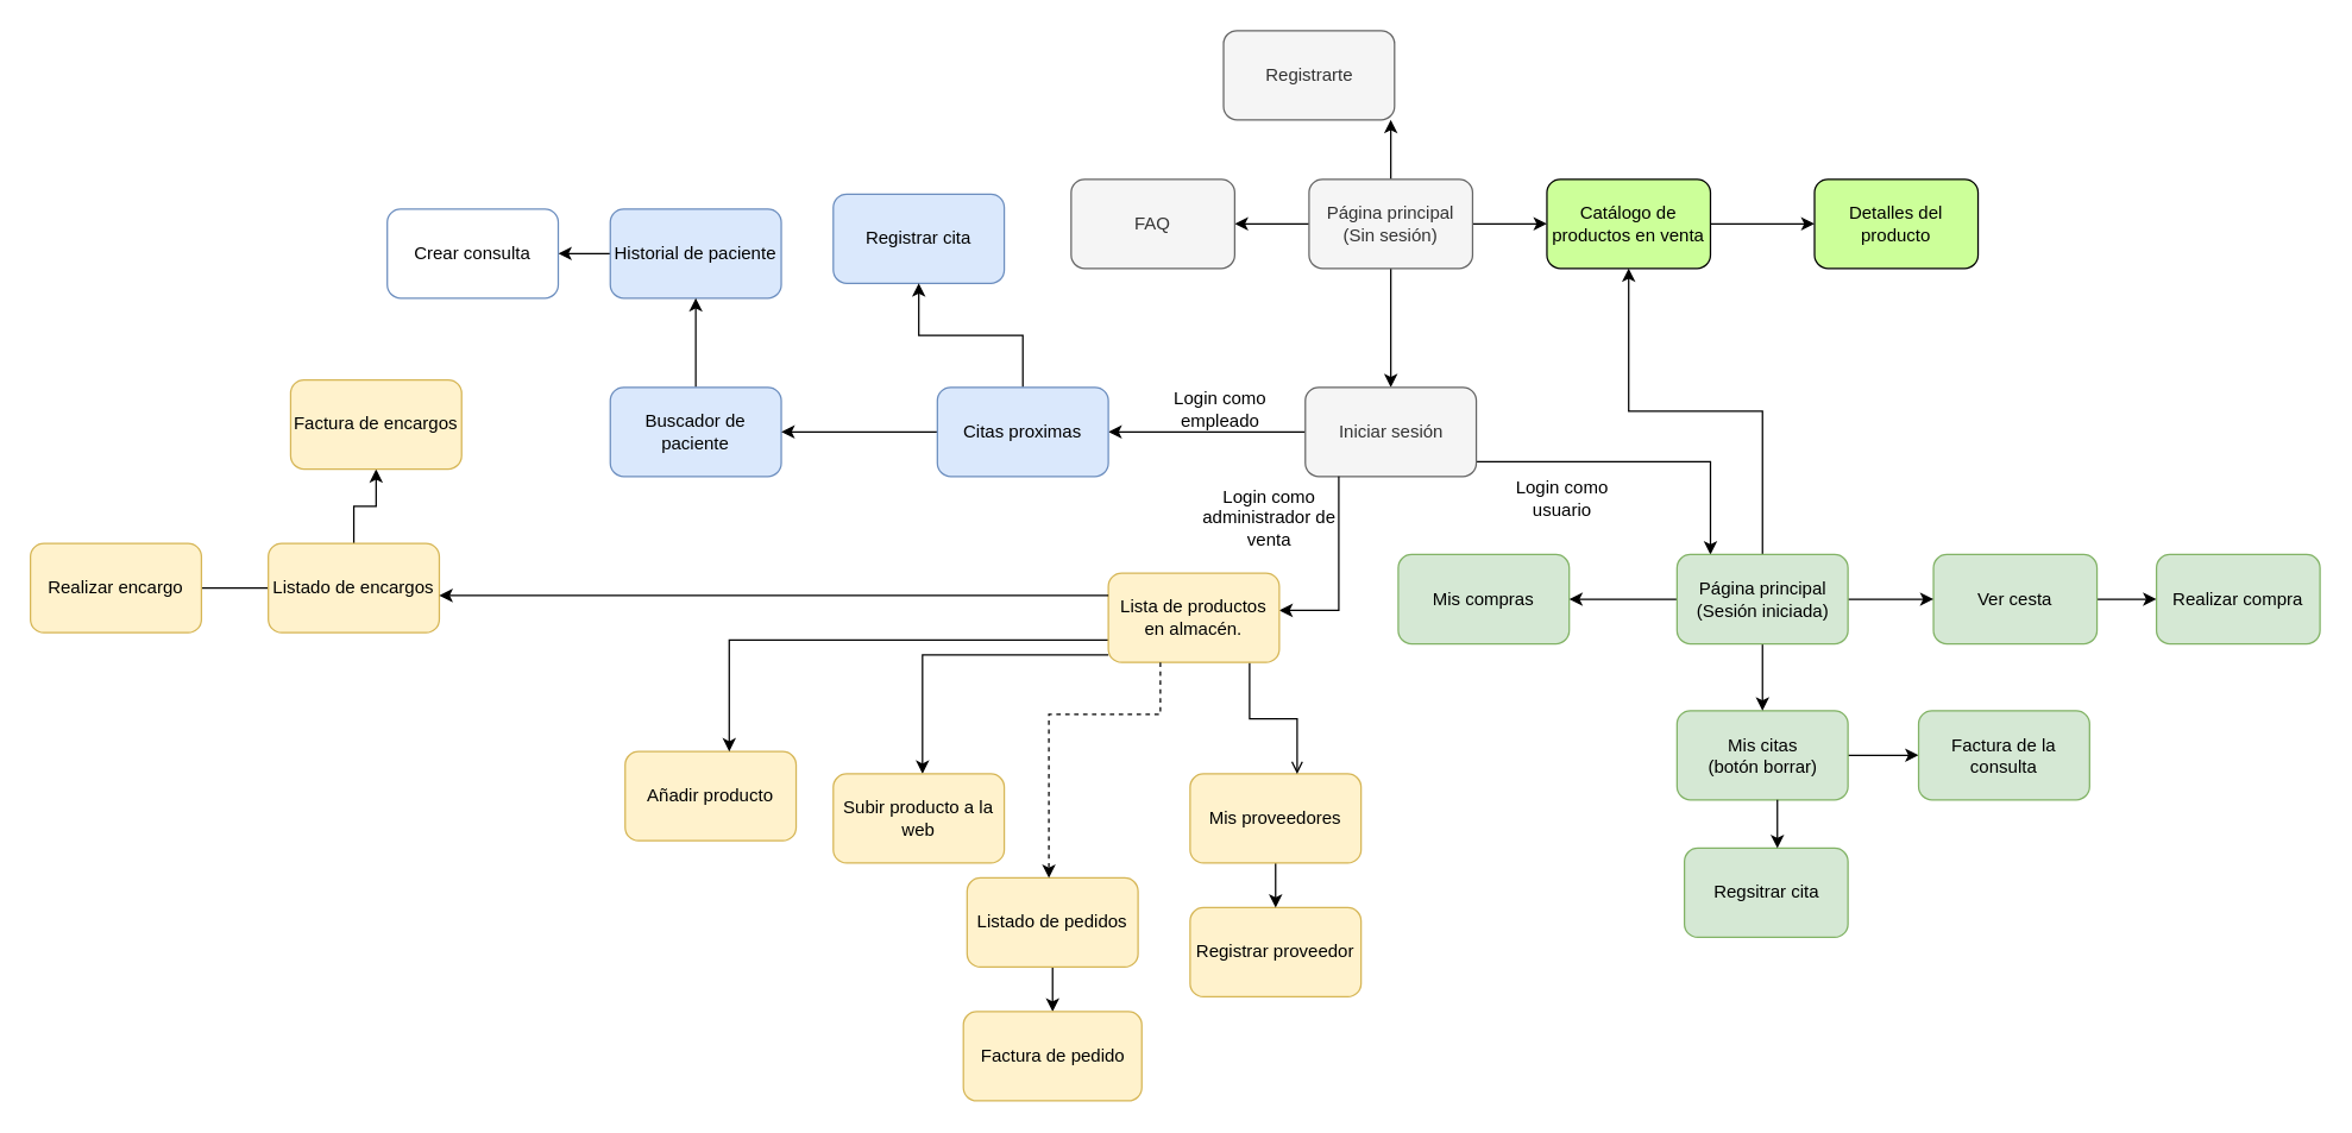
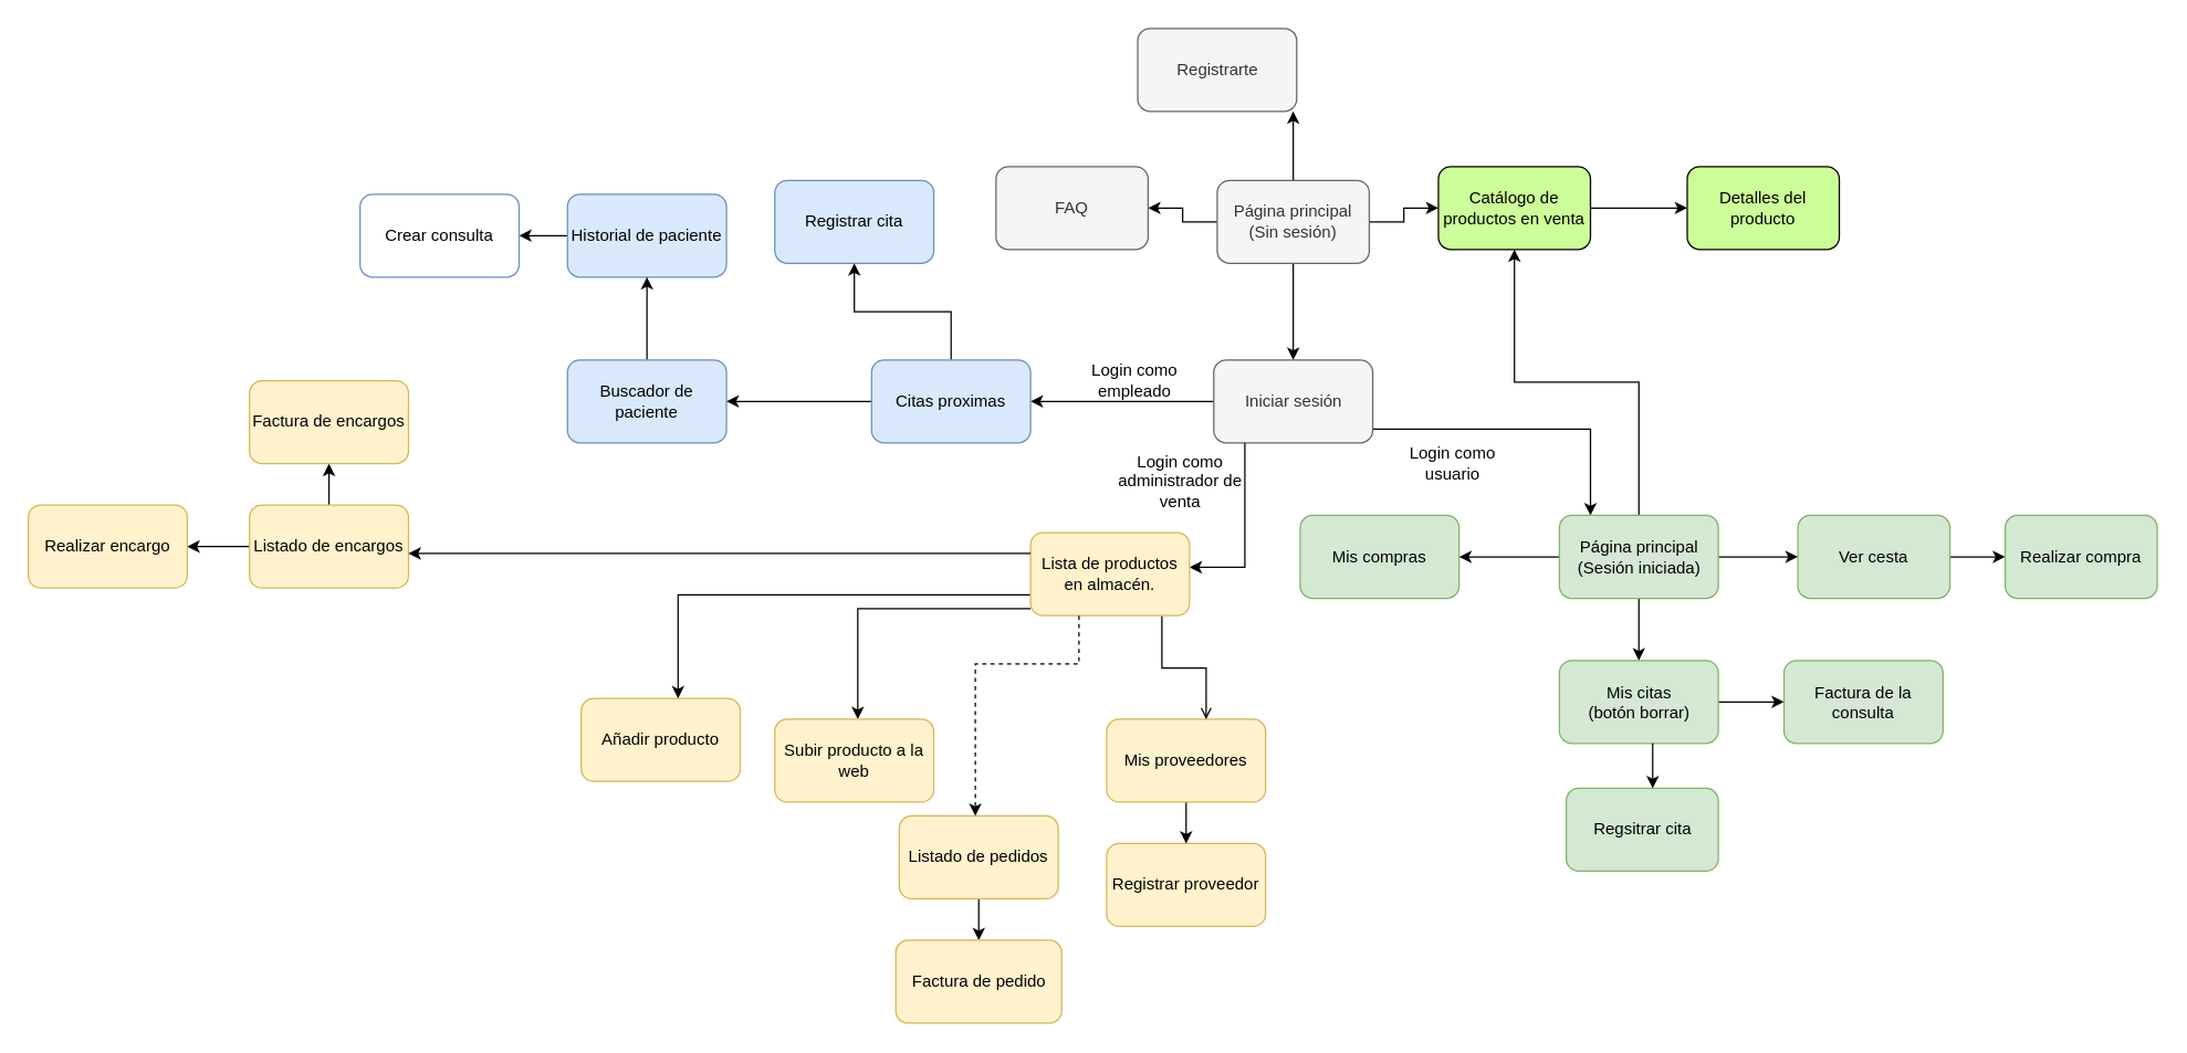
  <mxCell id="0" />
  <mxCell id="1" parent="0" />
  <mxCell id="2" value="" style="edgeStyle=orthogonalEdgeStyle;rounded=0;orthogonalLoop=1;jettySize=auto;html=1;" edge="1" parent="1" source="6" target="13"><mxGeometry relative="1" as="geometry"><mxPoint x="935" y="260" as="targetPoint" /><Array as="points"><mxPoint x="935" y="120" /><mxPoint x="935" y="120" /></Array></mxGeometry></mxCell>
  <mxCell id="3" value="" style="edgeStyle=orthogonalEdgeStyle;rounded=0;orthogonalLoop=1;jettySize=auto;html=1;" edge="1" parent="1" source="6" target="9"><mxGeometry relative="1" as="geometry"><mxPoint x="805" y="150" as="targetPoint" /></mxGeometry></mxCell>
  <mxCell id="4" value="" style="edgeStyle=orthogonalEdgeStyle;rounded=0;orthogonalLoop=1;jettySize=auto;html=1;" edge="1" parent="1" source="6" target="12"><mxGeometry relative="1" as="geometry" /></mxCell>
  <mxCell id="5" value="" style="edgeStyle=orthogonalEdgeStyle;rounded=0;orthogonalLoop=1;jettySize=auto;html=1;" edge="1" parent="1" source="6" target="8"><mxGeometry relative="1" as="geometry" /></mxCell>
- <mxCell id="6" value="Página principal&lt;br&gt;(Sin sesión)" style="rounded=1;whiteSpace=wrap;html=1;fillColor=#f5f5f5;strokeColor=#666666;fontColor=#333333;" vertex="1" parent="1"><mxGeometry x="880" y="120" width="110" height="60" as="geometry" /></mxCell>
+ <mxCell id="6" value="Página principal&lt;br&gt;(Sin sesión)" style="rounded=1;whiteSpace=wrap;html=1;fillColor=#f5f5f5;strokeColor=#666666;fontColor=#333333;" vertex="1" parent="1"><mxGeometry x="880" y="130" width="110" height="60" as="geometry" /></mxCell>
  <mxCell id="7" value="" style="edgeStyle=orthogonalEdgeStyle;rounded=0;orthogonalLoop=1;jettySize=auto;html=1;" edge="1" parent="1" source="8" target="41"><mxGeometry relative="1" as="geometry" /></mxCell>
  <mxCell id="8" value="Catálogo de productos en venta" style="rounded=1;whiteSpace=wrap;html=1;fillColor=#CCFF99;" vertex="1" parent="1"><mxGeometry x="1040" y="120" width="110" height="60" as="geometry" /></mxCell>
  <mxCell id="9" value="FAQ" style="rounded=1;whiteSpace=wrap;html=1;fillColor=#f5f5f5;strokeColor=#666666;fontColor=#333333;" vertex="1" parent="1"><mxGeometry x="720" y="120" width="110" height="60" as="geometry" /></mxCell>
  <mxCell id="10" value="" style="edgeStyle=orthogonalEdgeStyle;rounded=0;orthogonalLoop=1;jettySize=auto;html=1;entryX=1;entryY=0.5;entryDx=0;entryDy=0;" edge="1" parent="1" source="12" target="55"><mxGeometry relative="1" as="geometry"><mxPoint x="745" y="290" as="targetPoint" /></mxGeometry></mxCell>
  <mxCell id="11" value="" style="edgeStyle=orthogonalEdgeStyle;rounded=0;orthogonalLoop=1;jettySize=auto;html=1;" edge="1" parent="1" source="12" target="52"><mxGeometry relative="1" as="geometry"><mxPoint x="935" y="400" as="targetPoint" /><Array as="points"><mxPoint x="1150" y="310" /></Array></mxGeometry></mxCell>
  <mxCell id="12" value="Iniciar sesión" style="whiteSpace=wrap;html=1;rounded=1;fillColor=#f5f5f5;strokeColor=#666666;fontColor=#333333;" vertex="1" parent="1"><mxGeometry x="877.5" y="260" width="115" height="60" as="geometry" /></mxCell>
  <mxCell id="13" value="Registrarte" style="whiteSpace=wrap;html=1;rounded=1;fillColor=#f5f5f5;strokeColor=#666666;fontColor=#333333;" vertex="1" parent="1"><mxGeometry x="822.5" y="20" width="115" height="60" as="geometry" /></mxCell>
  <mxCell id="14" value="Login como &lt;br&gt;empleado" style="text;html=1;align=center;verticalAlign=middle;resizable=0;points=[];autosize=1;" vertex="1" parent="1"><mxGeometry x="780" y="260" width="80" height="30" as="geometry" /></mxCell>
  <mxCell id="15" value="" style="edgeStyle=orthogonalEdgeStyle;rounded=0;orthogonalLoop=1;jettySize=auto;html=1;" edge="1" parent="1" source="12" target="34"><mxGeometry relative="1" as="geometry"><mxPoint x="740" y="405" as="targetPoint" /><Array as="points"><mxPoint x="900" y="410" /></Array></mxGeometry></mxCell>
  <mxCell id="16" value="Login como &lt;br&gt;usuario" style="text;html=1;align=center;verticalAlign=middle;resizable=0;points=[];autosize=1;" vertex="1" parent="1"><mxGeometry x="1010" y="320" width="80" height="30" as="geometry" /></mxCell>
  <mxCell id="17" value="" style="edgeStyle=orthogonalEdgeStyle;rounded=0;orthogonalLoop=1;jettySize=auto;html=1;" edge="1" parent="1" source="18" target="21"><mxGeometry relative="1" as="geometry" /></mxCell>
  <mxCell id="18" value="Mis citas&lt;br&gt;(botón borrar)" style="whiteSpace=wrap;html=1;rounded=1;fillColor=#d5e8d4;strokeColor=#82b366;" vertex="1" parent="1"><mxGeometry x="1127.5" y="477.5" width="115" height="60" as="geometry" /></mxCell>
  <mxCell id="19" value="" style="edgeStyle=orthogonalEdgeStyle;rounded=0;orthogonalLoop=1;jettySize=auto;html=1;" edge="1" parent="1" source="20" target="24"><mxGeometry relative="1" as="geometry" /></mxCell>
  <mxCell id="20" value="Historial de paciente" style="whiteSpace=wrap;html=1;rounded=1;fillColor=#dae8fc;strokeColor=#6c8ebf;" vertex="1" parent="1"><mxGeometry x="410" y="140" width="115" height="60" as="geometry" /></mxCell>
  <mxCell id="21" value="Factura de la consulta" style="whiteSpace=wrap;html=1;rounded=1;fillColor=#d5e8d4;strokeColor=#82b366;" vertex="1" parent="1"><mxGeometry x="1290" y="477.5" width="115" height="60" as="geometry" /></mxCell>
  <mxCell id="22" value="" style="edgeStyle=orthogonalEdgeStyle;rounded=0;orthogonalLoop=1;jettySize=auto;html=1;" edge="1" parent="1" source="23" target="20"><mxGeometry relative="1" as="geometry" /></mxCell>
  <mxCell id="23" value="Buscador de paciente" style="whiteSpace=wrap;html=1;rounded=1;fillColor=#dae8fc;strokeColor=#6c8ebf;" vertex="1" parent="1"><mxGeometry x="410" y="260" width="115" height="60" as="geometry" /></mxCell>
  <mxCell id="24" value="Crear consulta" style="whiteSpace=wrap;html=1;rounded=1;fillColor=#ffffff;strokeColor=#6c8ebf;" vertex="1" parent="1"><mxGeometry x="260" y="140" width="115" height="60" as="geometry" /></mxCell>
  <mxCell id="25" value="Registrar cita" style="whiteSpace=wrap;html=1;rounded=1;fillColor=#dae8fc;strokeColor=#6c8ebf;" vertex="1" parent="1"><mxGeometry x="560" y="130" width="115" height="60" as="geometry" /></mxCell>
  <mxCell id="26" value="Login como &lt;br&gt;administrador de&lt;br&gt;venta" style="text;html=1;align=center;verticalAlign=middle;resizable=0;points=[];autosize=1;" vertex="1" parent="1"><mxGeometry x="798" y="322.5" width="110" height="50" as="geometry" /></mxCell>
  <mxCell id="27" value="Añadir producto" style="whiteSpace=wrap;html=1;rounded=1;fillColor=#fff2cc;strokeColor=#d6b656;" vertex="1" parent="1"><mxGeometry x="420" y="505" width="115" height="60" as="geometry" /></mxCell>
  <mxCell id="28" value="Registrar proveedor" style="whiteSpace=wrap;html=1;rounded=1;fillColor=#fff2cc;strokeColor=#d6b656;" vertex="1" parent="1"><mxGeometry y="610" width="115" height="60" as="geometry" x="800" /></mxCell>
  <mxCell id="29" value="" style="edgeStyle=orthogonalEdgeStyle;rounded=0;orthogonalLoop=1;jettySize=auto;html=1;" edge="1" parent="1" source="30" target="28"><mxGeometry relative="1" as="geometry" /></mxCell>
  <mxCell id="30" value="Mis proveedores" style="whiteSpace=wrap;html=1;rounded=1;fillColor=#fff2cc;strokeColor=#d6b656;" vertex="1" parent="1"><mxGeometry y="520" width="115" height="60" as="geometry" x="800" /></mxCell>
  <mxCell id="31" value="" style="edgeStyle=orthogonalEdgeStyle;rounded=0;orthogonalLoop=1;jettySize=auto;html=1;endArrow=open;" edge="1" parent="1" source="34" target="30"><mxGeometry relative="1" as="geometry"><Array as="points"><mxPoint x="840" y="483" /><mxPoint x="872" y="483" /></Array></mxGeometry></mxCell>
  <mxCell id="32" value="" style="edgeStyle=orthogonalEdgeStyle;rounded=0;orthogonalLoop=1;jettySize=auto;html=1;" edge="1" parent="1" source="34" target="35"><mxGeometry relative="1" as="geometry"><mxPoint x="577.5" y="410" as="targetPoint" /><Array as="points"><mxPoint x="620" y="440" /></Array></mxGeometry></mxCell>
  <mxCell id="33" value="" style="edgeStyle=orthogonalEdgeStyle;rounded=0;orthogonalLoop=1;jettySize=auto;html=1;" edge="1" parent="1" source="34" target="27"><mxGeometry relative="1" as="geometry"><mxPoint x="490" y="430" as="targetPoint" /><Array as="points"><mxPoint x="490" y="430" /></Array></mxGeometry></mxCell>
  <mxCell id="34" value="Lista de productos&lt;br&gt;en almacén." style="whiteSpace=wrap;html=1;rounded=1;fillColor=#fff2cc;strokeColor=#d6b656;" vertex="1" parent="1"><mxGeometry x="745" y="385" width="115" height="60" as="geometry" /></mxCell>
  <mxCell id="35" value="Subir producto a la web" style="whiteSpace=wrap;html=1;rounded=1;fillColor=#fff2cc;strokeColor=#d6b656;" vertex="1" parent="1"><mxGeometry x="560" y="520" width="115" height="60" as="geometry" /></mxCell>
  <mxCell id="36" value="" style="edgeStyle=orthogonalEdgeStyle;rounded=0;orthogonalLoop=1;jettySize=auto;html=1;" edge="1" parent="1" source="38" target="39"><mxGeometry relative="1" as="geometry" /></mxCell>
- <mxCell id="37" value="" style="edgeStyle=orthogonalEdgeStyle;rounded=0;orthogonalLoop=1;jettySize=auto;html=1;endArrow=none;" edge="1" parent="1" source="38" target="40"><mxGeometry relative="1" as="geometry" /></mxCell>
+ <mxCell id="37" value="" style="edgeStyle=orthogonalEdgeStyle;rounded=0;orthogonalLoop=1;jettySize=auto;html=1;" edge="1" parent="1" source="38" target="40"><mxGeometry relative="1" as="geometry" /></mxCell>
  <mxCell id="38" value="Listado de encargos" style="whiteSpace=wrap;html=1;rounded=1;fillColor=#fff2cc;strokeColor=#d6b656;" vertex="1" parent="1"><mxGeometry x="180" y="365" width="115" height="60" as="geometry" /></mxCell>
- <mxCell id="39" value="Factura de encargos" style="whiteSpace=wrap;html=1;rounded=1;fillColor=#fff2cc;strokeColor=#d6b656;" vertex="1" parent="1"><mxGeometry x="195" y="255" width="115" height="60" as="geometry" /></mxCell>
+ <mxCell id="39" value="Factura de encargos" style="whiteSpace=wrap;html=1;rounded=1;fillColor=#fff2cc;strokeColor=#d6b656;" vertex="1" parent="1"><mxGeometry x="180" y="275" width="115" height="60" as="geometry" /></mxCell>
  <mxCell id="40" value="Realizar encargo" style="whiteSpace=wrap;html=1;rounded=1;fillColor=#fff2cc;strokeColor=#d6b656;" vertex="1" parent="1"><mxGeometry x="20" y="365" width="115" height="60" as="geometry" /></mxCell>
  <mxCell id="41" value="Detalles del producto" style="rounded=1;whiteSpace=wrap;html=1;fillColor=#CCFF99;" vertex="1" parent="1"><mxGeometry x="1220" y="120" width="110" height="60" as="geometry" /></mxCell>
  <mxCell id="42" value="" style="edgeStyle=orthogonalEdgeStyle;rounded=0;orthogonalLoop=1;jettySize=auto;html=1;" edge="1" parent="1" source="43" target="44"><mxGeometry relative="1" as="geometry" /></mxCell>
  <mxCell id="43" value="Ver cesta" style="rounded=1;whiteSpace=wrap;html=1;fillColor=#d5e8d4;strokeColor=#82b366;" vertex="1" parent="1"><mxGeometry x="1300" y="372.5" width="110" height="60" as="geometry" /></mxCell>
  <mxCell id="44" value="Realizar compra" style="rounded=1;whiteSpace=wrap;html=1;fillColor=#d5e8d4;strokeColor=#82b366;" vertex="1" parent="1"><mxGeometry x="1450" y="372.5" width="110" height="60" as="geometry" /></mxCell>
  <mxCell id="45" value="Mis compras" style="whiteSpace=wrap;html=1;rounded=1;fillColor=#d5e8d4;strokeColor=#82b366;" vertex="1" parent="1"><mxGeometry x="940" y="372.5" width="115" height="60" as="geometry" /></mxCell>
  <mxCell id="46" value="" style="edgeStyle=orthogonalEdgeStyle;rounded=0;orthogonalLoop=1;jettySize=auto;html=1;" edge="1" parent="1" source="47" target="58"><mxGeometry relative="1" as="geometry" /></mxCell>
  <mxCell id="47" value="Listado de pedidos" style="whiteSpace=wrap;html=1;rounded=1;fillColor=#fff2cc;strokeColor=#d6b656;" vertex="1" parent="1"><mxGeometry x="650" y="590" width="115" height="60" as="geometry" /></mxCell>
  <mxCell id="48" value="" style="edgeStyle=orthogonalEdgeStyle;rounded=0;orthogonalLoop=1;jettySize=auto;html=1;" edge="1" parent="1" source="52" target="45"><mxGeometry relative="1" as="geometry" /></mxCell>
  <mxCell id="49" value="" style="edgeStyle=orthogonalEdgeStyle;rounded=0;orthogonalLoop=1;jettySize=auto;html=1;" edge="1" parent="1" source="52" target="18"><mxGeometry relative="1" as="geometry" /></mxCell>
  <mxCell id="50" value="" style="edgeStyle=orthogonalEdgeStyle;rounded=0;orthogonalLoop=1;jettySize=auto;html=1;" edge="1" parent="1" source="52" target="43"><mxGeometry relative="1" as="geometry" /></mxCell>
  <mxCell id="51" value="" style="edgeStyle=orthogonalEdgeStyle;rounded=0;orthogonalLoop=1;jettySize=auto;html=1;" edge="1" parent="1" source="52" target="8"><mxGeometry relative="1" as="geometry"><mxPoint x="1185" y="292.5" as="targetPoint" /><Array as="points"><mxPoint x="1185" y="276" /><mxPoint x="1095" y="276" /></Array></mxGeometry></mxCell>
  <mxCell id="52" value="Página principal&lt;br&gt;(Sesión iniciada)" style="whiteSpace=wrap;html=1;rounded=1;fillColor=#d5e8d4;strokeColor=#82b366;" vertex="1" parent="1"><mxGeometry x="1127.5" y="372.5" width="115" height="60" as="geometry" /></mxCell>
  <mxCell id="53" value="" style="edgeStyle=orthogonalEdgeStyle;rounded=0;orthogonalLoop=1;jettySize=auto;html=1;" edge="1" parent="1" source="55" target="25"><mxGeometry relative="1" as="geometry" /></mxCell>
  <mxCell id="54" value="" style="edgeStyle=orthogonalEdgeStyle;rounded=0;orthogonalLoop=1;jettySize=auto;html=1;" edge="1" parent="1" source="55" target="23"><mxGeometry relative="1" as="geometry" /></mxCell>
  <mxCell id="55" value="Citas proximas" style="whiteSpace=wrap;html=1;rounded=1;fillColor=#dae8fc;strokeColor=#6c8ebf;" vertex="1" parent="1"><mxGeometry x="630" y="260" width="115" height="60" as="geometry" /></mxCell>
  <mxCell id="56" value="Regsitrar cita" style="rounded=1;whiteSpace=wrap;html=1;fillColor=#d5e8d4;strokeColor=#82b366;" vertex="1" parent="1"><mxGeometry x="1132.5" y="570" width="110" height="60" as="geometry" /></mxCell>
  <mxCell id="57" value="" style="edgeStyle=orthogonalEdgeStyle;rounded=0;orthogonalLoop=1;jettySize=auto;html=1;" edge="1" parent="1" target="56" source="18"><mxGeometry relative="1" as="geometry"><mxPoint x="1240" y="322.5" as="sourcePoint" /><Array as="points"><mxPoint x="1195" y="560" /><mxPoint x="1195" y="560" /></Array></mxGeometry></mxCell>
  <mxCell id="58" value="Factura de pedido" style="whiteSpace=wrap;html=1;rounded=1;fillColor=#fff2cc;strokeColor=#d6b656;" vertex="1" parent="1"><mxGeometry x="647.5" y="680" width="120" height="60" as="geometry" /></mxCell>
  <mxCell id="59" value="" style="edgeStyle=orthogonalEdgeStyle;rounded=0;orthogonalLoop=1;jettySize=auto;html=1;dashed=1;" edge="1" parent="1" source="34" target="47"><mxGeometry relative="1" as="geometry"><mxPoint x="812.5" y="455" as="sourcePoint" /><mxPoint x="812.5" y="515" as="targetPoint" /><Array as="points"><mxPoint x="780" y="480" /><mxPoint x="705" y="480" /></Array></mxGeometry></mxCell>
  <mxCell id="60" value="" style="edgeStyle=orthogonalEdgeStyle;rounded=0;orthogonalLoop=1;jettySize=auto;html=1;" edge="1" parent="1" source="34" target="38"><mxGeometry relative="1" as="geometry"><mxPoint x="755" y="425" as="sourcePoint" /><mxPoint x="347" y="480" as="targetPoint" /><Array as="points"><mxPoint x="320" y="400" /><mxPoint x="320" y="400" /></Array></mxGeometry></mxCell>
